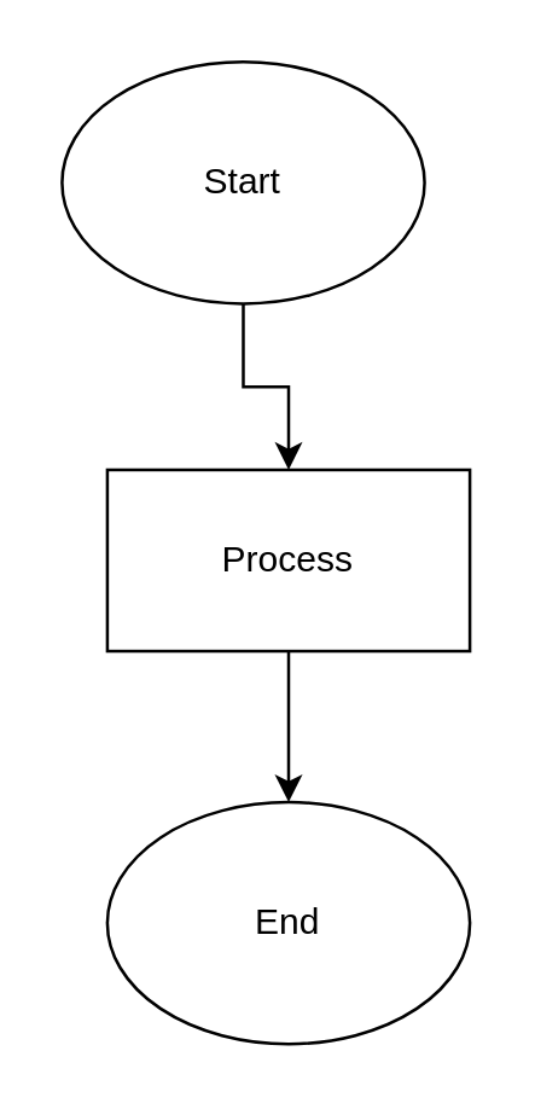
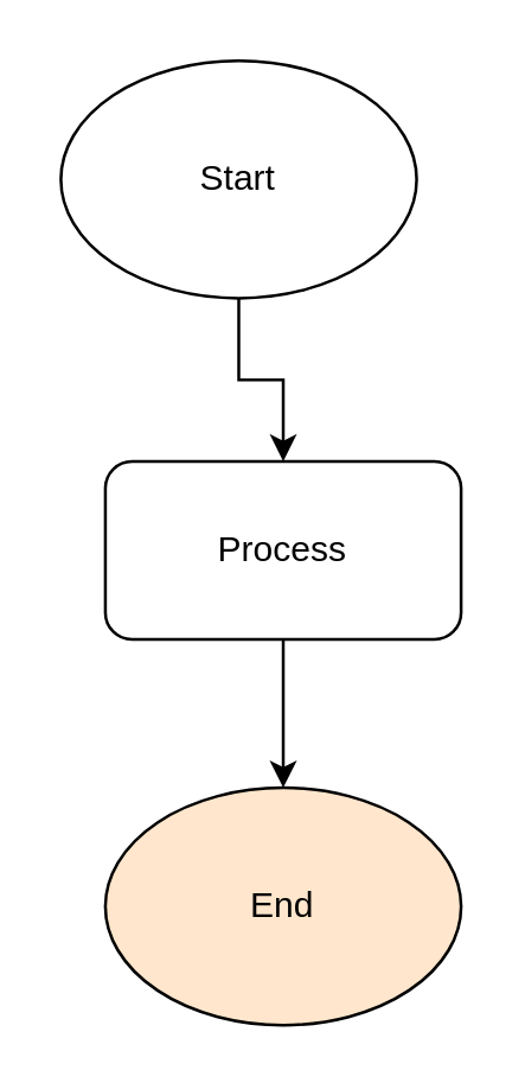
  <mxCell id="0" />
  <mxCell id="1" parent="0" />
  <mxCell id="2" value="" style="edgeStyle=orthogonalEdgeStyle;rounded=0;orthogonalLoop=1;jettySize=auto;html=1;" edge="1" parent="1" source="3" target="5"><mxGeometry relative="1" as="geometry" /></mxCell>
  <mxCell id="3" value="Start" style="ellipse;whiteSpace=wrap;html=1;" vertex="1" parent="1"><mxGeometry x="20" y="20" width="120" height="80" as="geometry" /></mxCell>
  <mxCell id="4" value="" style="edgeStyle=orthogonalEdgeStyle;rounded=0;orthogonalLoop=1;jettySize=auto;html=1;" edge="1" parent="1" source="5" target="6"><mxGeometry relative="1" as="geometry" /></mxCell>
- <mxCell id="5" value="Process" style="rounded=0;whiteSpace=wrap;html=1;" vertex="1" parent="1"><mxGeometry x="35" y="155" width="120" height="60" as="geometry" /></mxCell>
- <mxCell id="6" value="End" style="ellipse;whiteSpace=wrap;html=1;" vertex="1" parent="1"><mxGeometry x="35" y="265" width="120" height="80" as="geometry" /></mxCell>
+ <mxCell id="5" value="Process" style="whiteSpace=wrap;html=1;rounded=1;" vertex="1" parent="1"><mxGeometry x="35" y="155" width="120" height="60" as="geometry" /></mxCell>
+ <mxCell id="6" value="End" style="ellipse;whiteSpace=wrap;html=1;fillColor=#ffe6cc;" vertex="1" parent="1"><mxGeometry x="35" y="265" width="120" height="80" as="geometry" /></mxCell>
